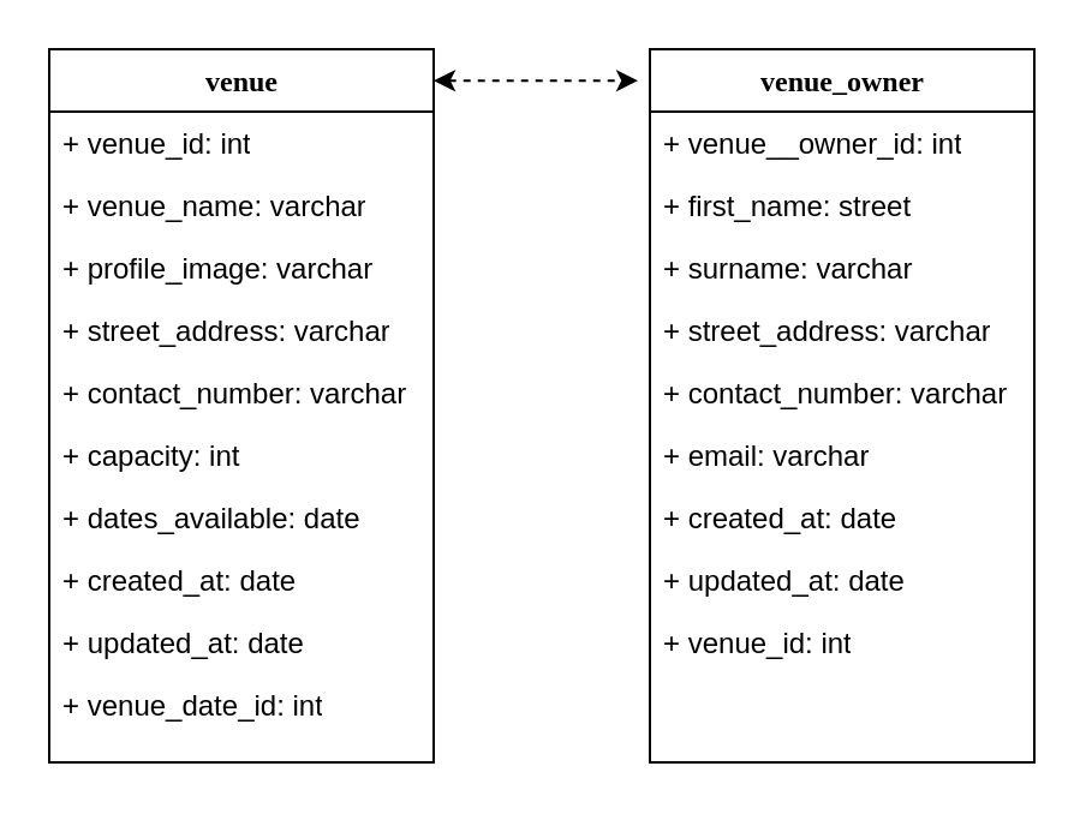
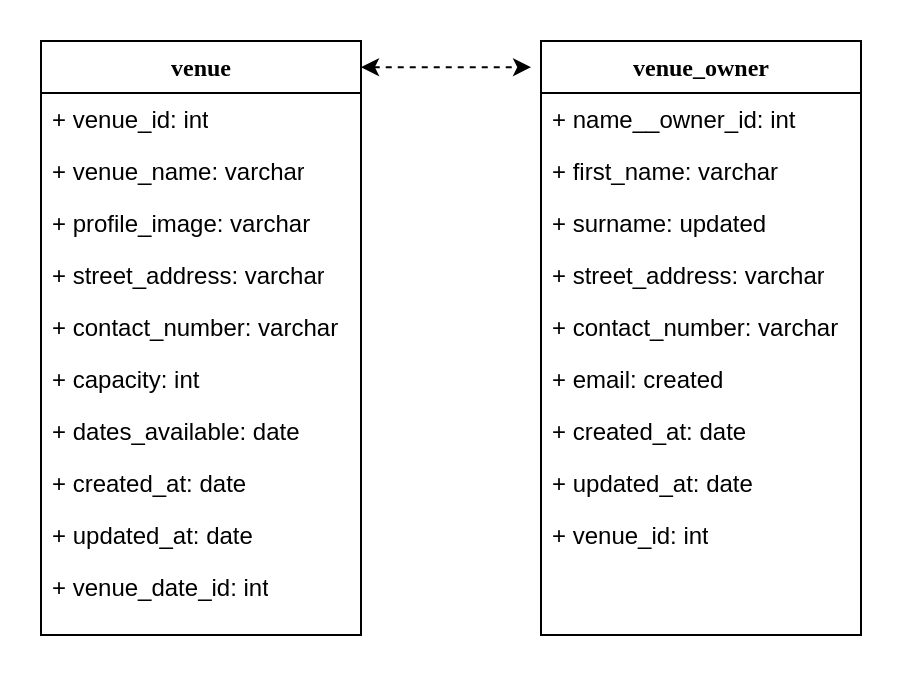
  <mxCell id="0" />
  <mxCell id="1" parent="0" />
  <mxCell id="2" value="venue" style="swimlane;html=1;fontStyle=1;align=center;verticalAlign=top;childLayout=stackLayout;horizontal=1;startSize=26;horizontalStack=0;resizeParent=1;resizeLast=0;collapsible=1;marginBottom=0;swimlaneFillColor=#ffffff;rounded=0;shadow=0;comic=0;labelBackgroundColor=none;strokeWidth=1;fillColor=none;fontFamily=Verdana;fontSize=12" vertex="1" parent="1"><mxGeometry x="20" y="20" width="160" height="297" as="geometry" /></mxCell>
  <mxCell id="3" value="+ venue_id: int" style="text;html=1;strokeColor=none;fillColor=none;align=left;verticalAlign=top;spacingLeft=4;spacingRight=4;whiteSpace=wrap;overflow=hidden;rotatable=0;points=[[0,0.5],[1,0.5]];portConstraint=eastwest;" vertex="1" parent="2"><mxGeometry y="26" width="160" height="26" as="geometry" /></mxCell>
  <mxCell id="4" value="+ venue_name: varchar" style="text;html=1;strokeColor=none;fillColor=none;align=left;verticalAlign=top;spacingLeft=4;spacingRight=4;whiteSpace=wrap;overflow=hidden;rotatable=0;points=[[0,0.5],[1,0.5]];portConstraint=eastwest;" vertex="1" parent="2"><mxGeometry y="52" width="160" height="26" as="geometry" /></mxCell>
  <mxCell id="5" value="+ profile_image: varchar" style="text;html=1;strokeColor=none;fillColor=none;align=left;verticalAlign=top;spacingLeft=4;spacingRight=4;whiteSpace=wrap;overflow=hidden;rotatable=0;points=[[0,0.5],[1,0.5]];portConstraint=eastwest;" vertex="1" parent="2"><mxGeometry y="78" width="160" height="26" as="geometry" /></mxCell>
  <mxCell id="6" value="+ street_address: varchar" style="text;html=1;strokeColor=none;fillColor=none;align=left;verticalAlign=top;spacingLeft=4;spacingRight=4;whiteSpace=wrap;overflow=hidden;rotatable=0;points=[[0,0.5],[1,0.5]];portConstraint=eastwest;" vertex="1" parent="2"><mxGeometry y="104" width="160" height="26" as="geometry" /></mxCell>
  <mxCell id="7" value="+ contact_number: varchar" style="text;html=1;strokeColor=none;fillColor=none;align=left;verticalAlign=top;spacingLeft=4;spacingRight=4;whiteSpace=wrap;overflow=hidden;rotatable=0;points=[[0,0.5],[1,0.5]];portConstraint=eastwest;" vertex="1" parent="2"><mxGeometry y="130" width="160" height="26" as="geometry" /></mxCell>
  <mxCell id="8" value="+ capacity: int" style="text;html=1;strokeColor=none;fillColor=none;align=left;verticalAlign=top;spacingLeft=4;spacingRight=4;whiteSpace=wrap;overflow=hidden;rotatable=0;points=[[0,0.5],[1,0.5]];portConstraint=eastwest;" vertex="1" parent="2"><mxGeometry y="156" width="160" height="26" as="geometry" /></mxCell>
  <mxCell id="9" value="+ dates_available: date" style="text;html=1;strokeColor=none;fillColor=none;align=left;verticalAlign=top;spacingLeft=4;spacingRight=4;whiteSpace=wrap;overflow=hidden;rotatable=0;points=[[0,0.5],[1,0.5]];portConstraint=eastwest;" vertex="1" parent="2"><mxGeometry y="182" width="160" height="26" as="geometry" /></mxCell>
  <mxCell id="10" value="+ created_at: date" style="text;html=1;strokeColor=none;fillColor=none;align=left;verticalAlign=top;spacingLeft=4;spacingRight=4;whiteSpace=wrap;overflow=hidden;rotatable=0;points=[[0,0.5],[1,0.5]];portConstraint=eastwest;" vertex="1" parent="2"><mxGeometry y="208" width="160" height="26" as="geometry" /></mxCell>
  <mxCell id="11" value="+ updated_at: date" style="text;html=1;strokeColor=none;fillColor=none;align=left;verticalAlign=top;spacingLeft=4;spacingRight=4;whiteSpace=wrap;overflow=hidden;rotatable=0;points=[[0,0.5],[1,0.5]];portConstraint=eastwest;" vertex="1" parent="2"><mxGeometry y="234" width="160" height="26" as="geometry" /></mxCell>
  <mxCell id="12" value="+ venue_date_id: int" style="text;html=1;strokeColor=none;fillColor=none;align=left;verticalAlign=top;spacingLeft=4;spacingRight=4;whiteSpace=wrap;overflow=hidden;rotatable=0;points=[[0,0.5],[1,0.5]];portConstraint=eastwest;" vertex="1" parent="2"><mxGeometry y="260" width="160" height="26" as="geometry" /></mxCell>
  <mxCell id="13" value="venue_owner" style="swimlane;html=1;fontStyle=1;align=center;verticalAlign=top;childLayout=stackLayout;horizontal=1;startSize=26;horizontalStack=0;resizeParent=1;resizeLast=0;collapsible=1;marginBottom=0;swimlaneFillColor=#ffffff;rounded=0;shadow=0;comic=0;labelBackgroundColor=none;strokeWidth=1;fillColor=none;fontFamily=Verdana;fontSize=12" vertex="1" parent="1"><mxGeometry x="270" y="20" width="160" height="297" as="geometry" /></mxCell>
- <mxCell id="14" value="+ venue__owner_id: int" style="text;html=1;strokeColor=none;fillColor=none;align=left;verticalAlign=top;spacingLeft=4;spacingRight=4;whiteSpace=wrap;overflow=hidden;rotatable=0;points=[[0,0.5],[1,0.5]];portConstraint=eastwest;" vertex="1" parent="13"><mxGeometry y="26" width="160" height="26" as="geometry" /></mxCell>
- <mxCell id="15" value="+ first_name: street" style="text;html=1;strokeColor=none;fillColor=none;align=left;verticalAlign=top;spacingLeft=4;spacingRight=4;whiteSpace=wrap;overflow=hidden;rotatable=0;points=[[0,0.5],[1,0.5]];portConstraint=eastwest;" vertex="1" parent="13"><mxGeometry y="52" width="160" height="26" as="geometry" /></mxCell>
- <mxCell id="16" value="+ surname: varchar" style="text;html=1;strokeColor=none;fillColor=none;align=left;verticalAlign=top;spacingLeft=4;spacingRight=4;whiteSpace=wrap;overflow=hidden;rotatable=0;points=[[0,0.5],[1,0.5]];portConstraint=eastwest;" vertex="1" parent="13"><mxGeometry y="78" width="160" height="26" as="geometry" /></mxCell>
+ <mxCell id="14" value="+ name__owner_id: int" style="text;html=1;strokeColor=none;fillColor=none;align=left;verticalAlign=top;spacingLeft=4;spacingRight=4;whiteSpace=wrap;overflow=hidden;rotatable=0;points=[[0,0.5],[1,0.5]];portConstraint=eastwest;" vertex="1" parent="13"><mxGeometry y="26" width="160" height="26" as="geometry" /></mxCell>
+ <mxCell id="15" value="+ first_name: varchar" style="text;html=1;strokeColor=none;fillColor=none;align=left;verticalAlign=top;spacingLeft=4;spacingRight=4;whiteSpace=wrap;overflow=hidden;rotatable=0;points=[[0,0.5],[1,0.5]];portConstraint=eastwest;" vertex="1" parent="13"><mxGeometry y="52" width="160" height="26" as="geometry" /></mxCell>
+ <mxCell id="16" value="+ surname: updated" style="text;html=1;strokeColor=none;fillColor=none;align=left;verticalAlign=top;spacingLeft=4;spacingRight=4;whiteSpace=wrap;overflow=hidden;rotatable=0;points=[[0,0.5],[1,0.5]];portConstraint=eastwest;" vertex="1" parent="13"><mxGeometry y="78" width="160" height="26" as="geometry" /></mxCell>
  <mxCell id="17" value="+ street_address: varchar" style="text;html=1;strokeColor=none;fillColor=none;align=left;verticalAlign=top;spacingLeft=4;spacingRight=4;whiteSpace=wrap;overflow=hidden;rotatable=0;points=[[0,0.5],[1,0.5]];portConstraint=eastwest;" vertex="1" parent="13"><mxGeometry y="104" width="160" height="26" as="geometry" /></mxCell>
  <mxCell id="18" value="+ contact_number: varchar" style="text;html=1;strokeColor=none;fillColor=none;align=left;verticalAlign=top;spacingLeft=4;spacingRight=4;whiteSpace=wrap;overflow=hidden;rotatable=0;points=[[0,0.5],[1,0.5]];portConstraint=eastwest;" vertex="1" parent="13"><mxGeometry y="130" width="160" height="26" as="geometry" /></mxCell>
- <mxCell id="19" value="+ email: varchar" style="text;html=1;strokeColor=none;fillColor=none;align=left;verticalAlign=top;spacingLeft=4;spacingRight=4;whiteSpace=wrap;overflow=hidden;rotatable=0;points=[[0,0.5],[1,0.5]];portConstraint=eastwest;" vertex="1" parent="13"><mxGeometry y="156" width="160" height="26" as="geometry" /></mxCell>
+ <mxCell id="19" value="+ email: created" style="text;html=1;strokeColor=none;fillColor=none;align=left;verticalAlign=top;spacingLeft=4;spacingRight=4;whiteSpace=wrap;overflow=hidden;rotatable=0;points=[[0,0.5],[1,0.5]];portConstraint=eastwest;" vertex="1" parent="13"><mxGeometry y="156" width="160" height="26" as="geometry" /></mxCell>
  <mxCell id="20" value="+ created_at: date" style="text;html=1;strokeColor=none;fillColor=none;align=left;verticalAlign=top;spacingLeft=4;spacingRight=4;whiteSpace=wrap;overflow=hidden;rotatable=0;points=[[0,0.5],[1,0.5]];portConstraint=eastwest;" vertex="1" parent="13"><mxGeometry y="182" width="160" height="26" as="geometry" /></mxCell>
  <mxCell id="21" value="+ updated_at: date" style="text;html=1;strokeColor=none;fillColor=none;align=left;verticalAlign=top;spacingLeft=4;spacingRight=4;whiteSpace=wrap;overflow=hidden;rotatable=0;points=[[0,0.5],[1,0.5]];portConstraint=eastwest;" vertex="1" parent="13"><mxGeometry y="208" width="160" height="26" as="geometry" /></mxCell>
  <mxCell id="22" value="+ venue_id: int" style="text;html=1;strokeColor=none;fillColor=none;align=left;verticalAlign=top;spacingLeft=4;spacingRight=4;whiteSpace=wrap;overflow=hidden;rotatable=0;points=[[0,0.5],[1,0.5]];portConstraint=eastwest;" vertex="1" parent="13"><mxGeometry y="234" width="160" height="26" as="geometry" /></mxCell>
  <mxCell id="23" value="" style="endArrow=classic;startArrow=classic;html=1;rounded=0;entryX=-0.031;entryY=0.044;entryDx=0;entryDy=0;entryPerimeter=0;exitX=1;exitY=0.044;exitDx=0;exitDy=0;exitPerimeter=0;dashed=1;" edge="1" parent="1" source="2" target="13"><mxGeometry width="50" height="50" relative="1" as="geometry"><mxPoint x="140" y="110" as="sourcePoint" /><mxPoint x="180" y="60" as="targetPoint" /></mxGeometry></mxCell>
